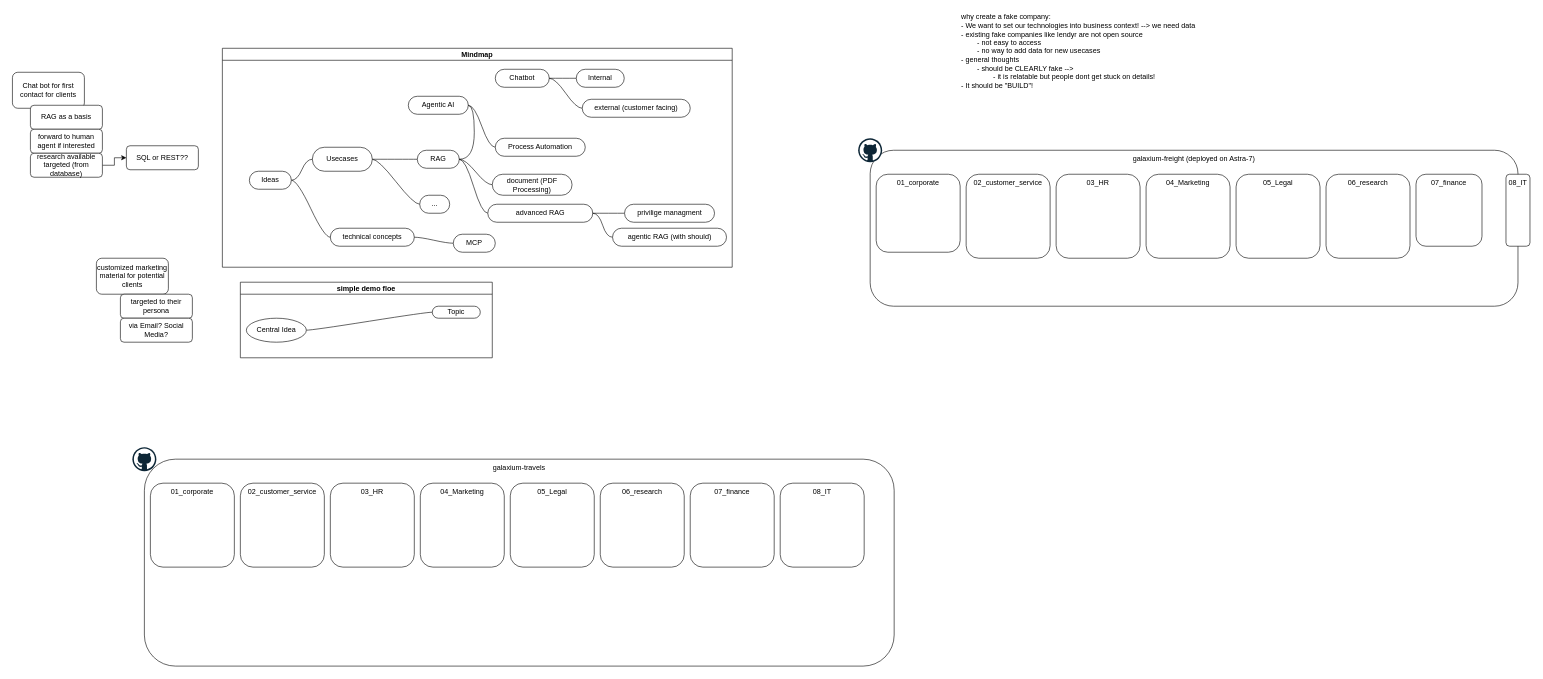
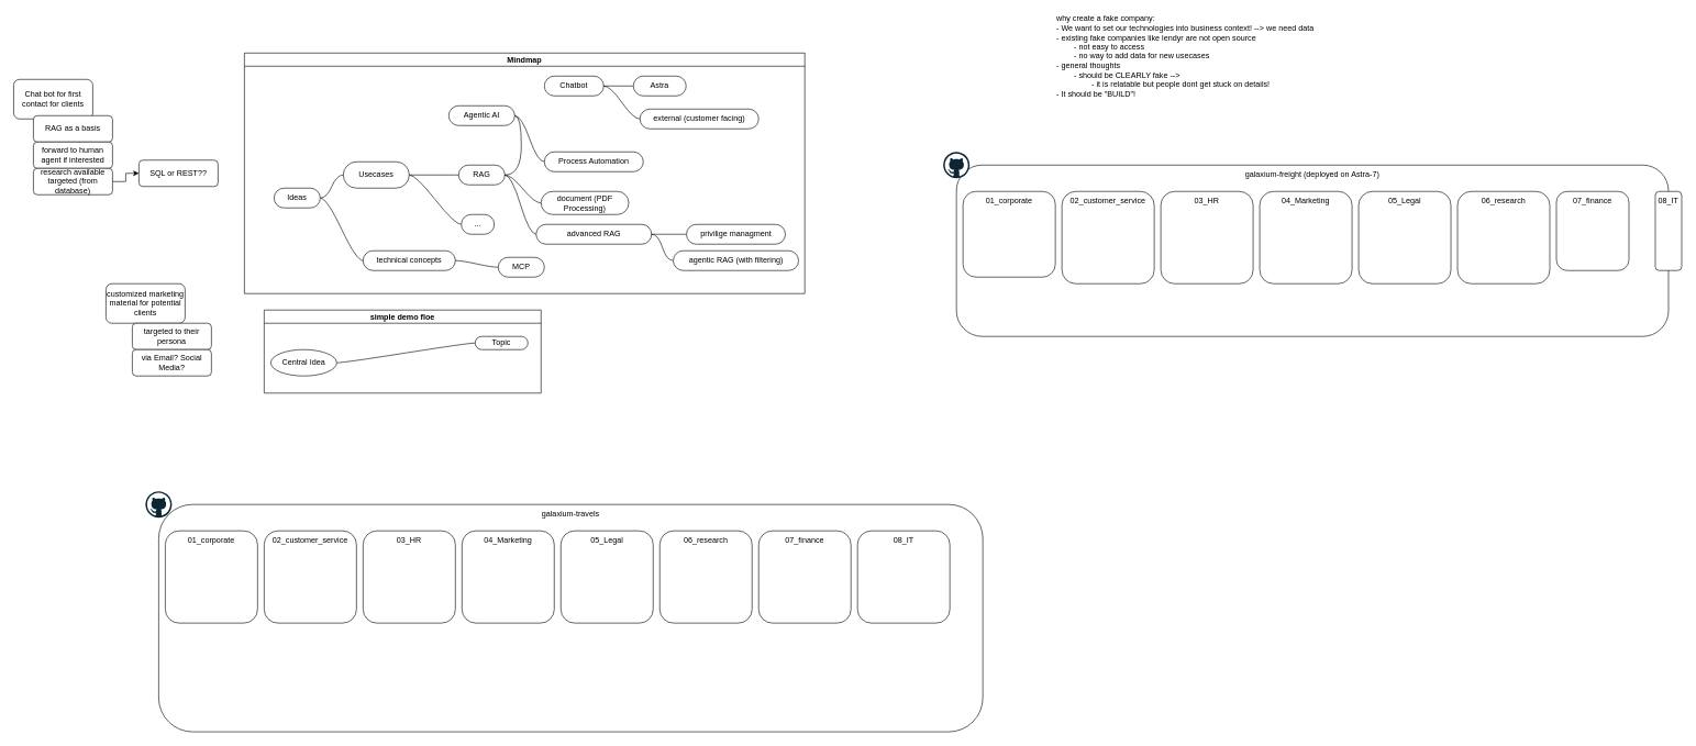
  <mxCell id="0" />
  <mxCell id="1" parent="0" />
  <mxCell id="2" value="galaxium-travels" style="rounded=1;whiteSpace=wrap;html=1;verticalAlign=top;" vertex="1" parent="1"><mxGeometry x="240" y="765" width="1250" height="345" as="geometry" /></mxCell>
  <mxCell id="3" value="" style="dashed=0;outlineConnect=0;html=1;align=center;labelPosition=center;verticalLabelPosition=bottom;verticalAlign=top;shape=mxgraph.weblogos.github" vertex="1" parent="1"><mxGeometry x="220" y="745" width="40" height="40" as="geometry" /></mxCell>
  <mxCell id="4" value="01_corporate" style="rounded=1;whiteSpace=wrap;html=1;verticalAlign=top;" vertex="1" parent="1"><mxGeometry x="250" y="805" width="140" height="140" as="geometry" /></mxCell>
  <mxCell id="5" value="02_customer_service" style="rounded=1;whiteSpace=wrap;html=1;verticalAlign=top;" vertex="1" parent="1"><mxGeometry x="400" y="805" width="140" height="140" as="geometry" /></mxCell>
  <mxCell id="6" value="03_HR" style="rounded=1;whiteSpace=wrap;html=1;verticalAlign=top;" vertex="1" parent="1"><mxGeometry x="550" y="805" width="140" height="140" as="geometry" /></mxCell>
  <mxCell id="7" value="04_Marketing" style="rounded=1;whiteSpace=wrap;html=1;verticalAlign=top;" vertex="1" parent="1"><mxGeometry x="700" y="805" width="140" height="140" as="geometry" /></mxCell>
  <mxCell id="8" value="05_Legal" style="rounded=1;whiteSpace=wrap;html=1;verticalAlign=top;" vertex="1" parent="1"><mxGeometry x="850" y="805" width="140" height="140" as="geometry" /></mxCell>
  <mxCell id="9" value="06_research" style="rounded=1;whiteSpace=wrap;html=1;verticalAlign=top;" vertex="1" parent="1"><mxGeometry x="1000" y="805" width="140" height="140" as="geometry" /></mxCell>
  <mxCell id="10" value="07_finance" style="rounded=1;whiteSpace=wrap;html=1;verticalAlign=top;" vertex="1" parent="1"><mxGeometry x="1150" y="805" width="140" height="140" as="geometry" /></mxCell>
  <mxCell id="11" value="08_IT" style="rounded=1;whiteSpace=wrap;html=1;verticalAlign=top;" vertex="1" parent="1"><mxGeometry x="1300" y="805" width="140" height="140" as="geometry" /></mxCell>
  <mxCell id="12" value="Mindmap" style="swimlane;startSize=20;horizontal=1;containerType=tree;" vertex="1" parent="1"><mxGeometry x="370" y="80" width="850" height="365" as="geometry" /></mxCell>
  <mxCell id="13" value="" style="edgeStyle=entityRelationEdgeStyle;startArrow=none;endArrow=none;segment=10;curved=1;sourcePerimeterSpacing=0;targetPerimeterSpacing=0;rounded=0;" edge="1" parent="12" source="14" target="16"><mxGeometry relative="1" as="geometry" /></mxCell>
  <mxCell id="14" value="Usecases" style="whiteSpace=wrap;html=1;align=center;treeFolding=1;treeMoving=1;newEdgeStyle={&quot;edgeStyle&quot;:&quot;entityRelationEdgeStyle&quot;,&quot;startArrow&quot;:&quot;none&quot;,&quot;endArrow&quot;:&quot;none&quot;,&quot;segment&quot;:10,&quot;curved&quot;:1,&quot;sourcePerimeterSpacing&quot;:0,&quot;targetPerimeterSpacing&quot;:0};rounded=1;arcSize=50;strokeWidth=1;autosize=1;spacing=4;" vertex="1" parent="12"><mxGeometry x="150" y="165" width="100" height="40" as="geometry" /></mxCell>
  <mxCell id="15" value="Agentic AI" style="whiteSpace=wrap;html=1;rounded=1;arcSize=50;align=center;verticalAlign=middle;strokeWidth=1;autosize=1;spacing=4;treeFolding=1;treeMoving=1;newEdgeStyle={&quot;edgeStyle&quot;:&quot;entityRelationEdgeStyle&quot;,&quot;startArrow&quot;:&quot;none&quot;,&quot;endArrow&quot;:&quot;none&quot;,&quot;segment&quot;:10,&quot;curved&quot;:1,&quot;sourcePerimeterSpacing&quot;:0,&quot;targetPerimeterSpacing&quot;:0};" vertex="1" parent="12"><mxGeometry x="310" y="80" width="100" height="30" as="geometry" /></mxCell>
  <mxCell id="16" value="RAG" style="whiteSpace=wrap;html=1;rounded=1;arcSize=50;align=center;verticalAlign=middle;strokeWidth=1;autosize=1;spacing=4;treeFolding=1;treeMoving=1;newEdgeStyle={&quot;edgeStyle&quot;:&quot;entityRelationEdgeStyle&quot;,&quot;startArrow&quot;:&quot;none&quot;,&quot;endArrow&quot;:&quot;none&quot;,&quot;segment&quot;:10,&quot;curved&quot;:1,&quot;sourcePerimeterSpacing&quot;:0,&quot;targetPerimeterSpacing&quot;:0};" vertex="1" parent="12"><mxGeometry x="325" y="170" width="70" height="30" as="geometry" /></mxCell>
  <mxCell id="17" value="" style="edgeStyle=entityRelationEdgeStyle;startArrow=none;endArrow=none;segment=10;curved=1;sourcePerimeterSpacing=0;targetPerimeterSpacing=0;rounded=0;" edge="1" target="16" source="15" parent="12"><mxGeometry relative="1" as="geometry"><mxPoint x="370" y="-220" as="sourcePoint" /></mxGeometry></mxCell>
  <mxCell id="18" value="Chatbot" style="whiteSpace=wrap;html=1;rounded=1;arcSize=50;align=center;verticalAlign=middle;strokeWidth=1;autosize=1;spacing=4;treeFolding=1;treeMoving=1;newEdgeStyle={&quot;edgeStyle&quot;:&quot;entityRelationEdgeStyle&quot;,&quot;startArrow&quot;:&quot;none&quot;,&quot;endArrow&quot;:&quot;none&quot;,&quot;segment&quot;:10,&quot;curved&quot;:1,&quot;sourcePerimeterSpacing&quot;:0,&quot;targetPerimeterSpacing&quot;:0};" vertex="1" parent="12"><mxGeometry x="455" y="35" width="90" height="30" as="geometry" /></mxCell>
  <mxCell id="19" value="" style="edgeStyle=entityRelationEdgeStyle;startArrow=none;endArrow=none;segment=10;curved=1;sourcePerimeterSpacing=0;targetPerimeterSpacing=0;rounded=0;" edge="1" target="20" source="18" parent="12"><mxGeometry relative="1" as="geometry"><mxPoint x="520" y="-270" as="sourcePoint" /></mxGeometry></mxCell>
- <mxCell id="20" value="Internal" style="whiteSpace=wrap;html=1;rounded=1;arcSize=50;align=center;verticalAlign=middle;strokeWidth=1;autosize=1;spacing=4;treeFolding=1;treeMoving=1;newEdgeStyle={&quot;edgeStyle&quot;:&quot;entityRelationEdgeStyle&quot;,&quot;startArrow&quot;:&quot;none&quot;,&quot;endArrow&quot;:&quot;none&quot;,&quot;segment&quot;:10,&quot;curved&quot;:1,&quot;sourcePerimeterSpacing&quot;:0,&quot;targetPerimeterSpacing&quot;:0};" vertex="1" parent="12"><mxGeometry x="590" y="35" width="80" height="30" as="geometry" /></mxCell>
+ <mxCell id="20" value="Astra" style="whiteSpace=wrap;html=1;rounded=1;arcSize=50;align=center;verticalAlign=middle;strokeWidth=1;autosize=1;spacing=4;treeFolding=1;treeMoving=1;newEdgeStyle={&quot;edgeStyle&quot;:&quot;entityRelationEdgeStyle&quot;,&quot;startArrow&quot;:&quot;none&quot;,&quot;endArrow&quot;:&quot;none&quot;,&quot;segment&quot;:10,&quot;curved&quot;:1,&quot;sourcePerimeterSpacing&quot;:0,&quot;targetPerimeterSpacing&quot;:0};" vertex="1" parent="12"><mxGeometry x="590" y="35" width="80" height="30" as="geometry" /></mxCell>
  <mxCell id="21" value="" style="edgeStyle=entityRelationEdgeStyle;startArrow=none;endArrow=none;segment=10;curved=1;sourcePerimeterSpacing=0;targetPerimeterSpacing=0;rounded=0;" edge="1" target="22" source="18" parent="12"><mxGeometry relative="1" as="geometry"><mxPoint x="520" y="-270" as="sourcePoint" /></mxGeometry></mxCell>
  <mxCell id="22" value="external (customer facing)" style="whiteSpace=wrap;html=1;rounded=1;arcSize=50;align=center;verticalAlign=middle;strokeWidth=1;autosize=1;spacing=4;treeFolding=1;treeMoving=1;newEdgeStyle={&quot;edgeStyle&quot;:&quot;entityRelationEdgeStyle&quot;,&quot;startArrow&quot;:&quot;none&quot;,&quot;endArrow&quot;:&quot;none&quot;,&quot;segment&quot;:10,&quot;curved&quot;:1,&quot;sourcePerimeterSpacing&quot;:0,&quot;targetPerimeterSpacing&quot;:0};" vertex="1" parent="12"><mxGeometry x="600" y="85" width="180" height="30" as="geometry" /></mxCell>
  <mxCell id="23" value="" style="edgeStyle=entityRelationEdgeStyle;rounded=0;orthogonalLoop=1;jettySize=auto;html=1;startArrow=none;endArrow=none;segment=10;curved=1;sourcePerimeterSpacing=0;targetPerimeterSpacing=0;" edge="1" source="14" target="24" parent="12"><mxGeometry relative="1" as="geometry" /></mxCell>
  <mxCell id="24" value="..." style="whiteSpace=wrap;html=1;align=center;treeFolding=1;treeMoving=1;newEdgeStyle={&quot;edgeStyle&quot;:&quot;entityRelationEdgeStyle&quot;,&quot;startArrow&quot;:&quot;none&quot;,&quot;endArrow&quot;:&quot;none&quot;,&quot;segment&quot;:10,&quot;curved&quot;:1,&quot;sourcePerimeterSpacing&quot;:0,&quot;targetPerimeterSpacing&quot;:0};rounded=1;arcSize=50;strokeWidth=1;autosize=1;spacing=4;" vertex="1" parent="12"><mxGeometry x="329" y="245" width="50" height="30" as="geometry" /></mxCell>
  <mxCell id="25" value="" style="edgeStyle=entityRelationEdgeStyle;startArrow=none;endArrow=none;segment=10;curved=1;sourcePerimeterSpacing=0;targetPerimeterSpacing=0;rounded=0;" edge="1" target="26" source="15" parent="12"><mxGeometry relative="1" as="geometry"><mxPoint x="360" y="-215" as="sourcePoint" /></mxGeometry></mxCell>
  <mxCell id="26" value="Process Automation" style="whiteSpace=wrap;html=1;rounded=1;arcSize=50;align=center;verticalAlign=middle;strokeWidth=1;autosize=1;spacing=4;treeFolding=1;treeMoving=1;newEdgeStyle={&quot;edgeStyle&quot;:&quot;entityRelationEdgeStyle&quot;,&quot;startArrow&quot;:&quot;none&quot;,&quot;endArrow&quot;:&quot;none&quot;,&quot;segment&quot;:10,&quot;curved&quot;:1,&quot;sourcePerimeterSpacing&quot;:0,&quot;targetPerimeterSpacing&quot;:0};" vertex="1" parent="12"><mxGeometry x="455" y="150" width="150" height="30" as="geometry" /></mxCell>
  <mxCell id="27" value="" style="edgeStyle=entityRelationEdgeStyle;startArrow=none;endArrow=none;segment=10;curved=1;sourcePerimeterSpacing=0;targetPerimeterSpacing=0;rounded=0;" edge="1" target="28" source="16" parent="12"><mxGeometry relative="1" as="geometry"><mxPoint x="360" y="-215" as="sourcePoint" /></mxGeometry></mxCell>
  <mxCell id="28" value="document (PDF Processing)" style="whiteSpace=wrap;html=1;rounded=1;arcSize=50;align=center;verticalAlign=middle;strokeWidth=1;autosize=1;spacing=4;treeFolding=1;treeMoving=1;newEdgeStyle={&quot;edgeStyle&quot;:&quot;entityRelationEdgeStyle&quot;,&quot;startArrow&quot;:&quot;none&quot;,&quot;endArrow&quot;:&quot;none&quot;,&quot;segment&quot;:10,&quot;curved&quot;:1,&quot;sourcePerimeterSpacing&quot;:0,&quot;targetPerimeterSpacing&quot;:0};" vertex="1" parent="12"><mxGeometry x="450" y="210" width="133" height="35" as="geometry" /></mxCell>
  <mxCell id="29" value="" style="edgeStyle=entityRelationEdgeStyle;rounded=0;orthogonalLoop=1;jettySize=auto;html=1;startArrow=none;endArrow=none;segment=10;curved=1;sourcePerimeterSpacing=0;targetPerimeterSpacing=0;" edge="1" source="14" target="32" parent="12"><mxGeometry relative="1" as="geometry" /></mxCell>
  <mxCell id="30" value="technical concepts" style="whiteSpace=wrap;html=1;align=center;treeFolding=1;treeMoving=1;newEdgeStyle={&quot;edgeStyle&quot;:&quot;entityRelationEdgeStyle&quot;,&quot;startArrow&quot;:&quot;none&quot;,&quot;endArrow&quot;:&quot;none&quot;,&quot;segment&quot;:10,&quot;curved&quot;:1,&quot;sourcePerimeterSpacing&quot;:0,&quot;targetPerimeterSpacing&quot;:0};rounded=1;arcSize=50;strokeWidth=1;autosize=1;spacing=4;" vertex="1" parent="12"><mxGeometry x="180" y="300" width="140" height="30" as="geometry" /></mxCell>
  <mxCell id="31" value="" style="edgeStyle=entityRelationEdgeStyle;rounded=0;orthogonalLoop=1;jettySize=auto;html=1;startArrow=none;endArrow=none;segment=10;curved=1;sourcePerimeterSpacing=0;targetPerimeterSpacing=0;" edge="1" target="30" source="32" parent="12"><mxGeometry relative="1" as="geometry"><mxPoint x="340" y="-95" as="sourcePoint" /></mxGeometry></mxCell>
  <mxCell id="32" value="Ideas" style="whiteSpace=wrap;html=1;align=center;treeFolding=1;treeMoving=1;newEdgeStyle={&quot;edgeStyle&quot;:&quot;entityRelationEdgeStyle&quot;,&quot;startArrow&quot;:&quot;none&quot;,&quot;endArrow&quot;:&quot;none&quot;,&quot;segment&quot;:10,&quot;curved&quot;:1,&quot;sourcePerimeterSpacing&quot;:0,&quot;targetPerimeterSpacing&quot;:0};rounded=1;arcSize=50;strokeWidth=1;autosize=1;spacing=4;" vertex="1" parent="12"><mxGeometry x="45" y="205" width="70" height="30" as="geometry" /></mxCell>
  <mxCell id="33" value="" style="edgeStyle=entityRelationEdgeStyle;rounded=0;orthogonalLoop=1;jettySize=auto;html=1;startArrow=none;endArrow=none;segment=10;curved=1;sourcePerimeterSpacing=0;targetPerimeterSpacing=0;" edge="1" target="34" source="30" parent="12"><mxGeometry relative="1" as="geometry"><mxPoint x="320" y="-60" as="sourcePoint" /></mxGeometry></mxCell>
  <mxCell id="34" value="MCP" style="whiteSpace=wrap;html=1;align=center;treeFolding=1;treeMoving=1;newEdgeStyle={&quot;edgeStyle&quot;:&quot;entityRelationEdgeStyle&quot;,&quot;startArrow&quot;:&quot;none&quot;,&quot;endArrow&quot;:&quot;none&quot;,&quot;segment&quot;:10,&quot;curved&quot;:1,&quot;sourcePerimeterSpacing&quot;:0,&quot;targetPerimeterSpacing&quot;:0};rounded=1;arcSize=50;strokeWidth=1;autosize=1;spacing=4;" vertex="1" parent="12"><mxGeometry x="385" y="310" width="70" height="30" as="geometry" /></mxCell>
  <mxCell id="35" value="" style="edgeStyle=entityRelationEdgeStyle;startArrow=none;endArrow=none;segment=10;curved=1;sourcePerimeterSpacing=0;targetPerimeterSpacing=0;rounded=0;" edge="1" target="36" source="16" parent="12"><mxGeometry relative="1" as="geometry"><mxPoint x="460" y="-65" as="sourcePoint" /></mxGeometry></mxCell>
  <mxCell id="36" value="advanced RAG" style="whiteSpace=wrap;html=1;rounded=1;arcSize=50;align=center;verticalAlign=middle;strokeWidth=1;autosize=1;spacing=4;treeFolding=1;treeMoving=1;newEdgeStyle={&quot;edgeStyle&quot;:&quot;entityRelationEdgeStyle&quot;,&quot;startArrow&quot;:&quot;none&quot;,&quot;endArrow&quot;:&quot;none&quot;,&quot;segment&quot;:10,&quot;curved&quot;:1,&quot;sourcePerimeterSpacing&quot;:0,&quot;targetPerimeterSpacing&quot;:0};" vertex="1" parent="12"><mxGeometry x="442.5" y="260" width="175" height="30" as="geometry" /></mxCell>
  <mxCell id="37" value="" style="edgeStyle=entityRelationEdgeStyle;startArrow=none;endArrow=none;segment=10;curved=1;sourcePerimeterSpacing=0;targetPerimeterSpacing=0;rounded=0;" edge="1" target="38" source="36" parent="12"><mxGeometry relative="1" as="geometry"><mxPoint x="605" y="-65" as="sourcePoint" /></mxGeometry></mxCell>
  <mxCell id="38" value="privilige managment" style="whiteSpace=wrap;html=1;rounded=1;arcSize=50;align=center;verticalAlign=middle;strokeWidth=1;autosize=1;spacing=4;treeFolding=1;treeMoving=1;newEdgeStyle={&quot;edgeStyle&quot;:&quot;entityRelationEdgeStyle&quot;,&quot;startArrow&quot;:&quot;none&quot;,&quot;endArrow&quot;:&quot;none&quot;,&quot;segment&quot;:10,&quot;curved&quot;:1,&quot;sourcePerimeterSpacing&quot;:0,&quot;targetPerimeterSpacing&quot;:0};" vertex="1" parent="12"><mxGeometry x="670.5" y="260" width="150" height="30" as="geometry" /></mxCell>
  <mxCell id="39" value="" style="edgeStyle=entityRelationEdgeStyle;startArrow=none;endArrow=none;segment=10;curved=1;sourcePerimeterSpacing=0;targetPerimeterSpacing=0;rounded=0;" edge="1" target="40" source="36" parent="12"><mxGeometry relative="1" as="geometry"><mxPoint x="605" y="-65" as="sourcePoint" /></mxGeometry></mxCell>
- <mxCell id="40" value="agentic RAG (with should&lt;span style=&quot;background-color: transparent; color: light-dark(rgb(0, 0, 0), rgb(255, 255, 255));&quot;&gt;)&lt;/span&gt;" style="whiteSpace=wrap;html=1;rounded=1;arcSize=50;align=center;verticalAlign=middle;strokeWidth=1;autosize=1;spacing=4;treeFolding=1;treeMoving=1;newEdgeStyle={&quot;edgeStyle&quot;:&quot;entityRelationEdgeStyle&quot;,&quot;startArrow&quot;:&quot;none&quot;,&quot;endArrow&quot;:&quot;none&quot;,&quot;segment&quot;:10,&quot;curved&quot;:1,&quot;sourcePerimeterSpacing&quot;:0,&quot;targetPerimeterSpacing&quot;:0};" vertex="1" parent="12"><mxGeometry x="650.5" y="300" width="190" height="30" as="geometry" /></mxCell>
+ <mxCell id="40" value="agentic RAG (with filtering&lt;span style=&quot;background-color: transparent; color: light-dark(rgb(0, 0, 0), rgb(255, 255, 255));&quot;&gt;)&lt;/span&gt;" style="whiteSpace=wrap;html=1;rounded=1;arcSize=50;align=center;verticalAlign=middle;strokeWidth=1;autosize=1;spacing=4;treeFolding=1;treeMoving=1;newEdgeStyle={&quot;edgeStyle&quot;:&quot;entityRelationEdgeStyle&quot;,&quot;startArrow&quot;:&quot;none&quot;,&quot;endArrow&quot;:&quot;none&quot;,&quot;segment&quot;:10,&quot;curved&quot;:1,&quot;sourcePerimeterSpacing&quot;:0,&quot;targetPerimeterSpacing&quot;:0};" vertex="1" parent="12"><mxGeometry x="650.5" y="300" width="190" height="30" as="geometry" /></mxCell>
  <mxCell id="41" value="simple demo floe" style="swimlane;startSize=20;horizontal=1;containerType=tree;" vertex="1" parent="1"><mxGeometry x="400" y="470" width="420" height="126" as="geometry" /></mxCell>
  <mxCell id="42" value="" style="edgeStyle=entityRelationEdgeStyle;startArrow=none;endArrow=none;segment=10;curved=1;sourcePerimeterSpacing=0;targetPerimeterSpacing=0;rounded=0;" edge="1" parent="41" source="43" target="44"><mxGeometry relative="1" as="geometry" /></mxCell>
  <mxCell id="43" value="Central Idea" style="ellipse;whiteSpace=wrap;html=1;align=center;treeFolding=1;treeMoving=1;newEdgeStyle={&quot;edgeStyle&quot;:&quot;entityRelationEdgeStyle&quot;,&quot;startArrow&quot;:&quot;none&quot;,&quot;endArrow&quot;:&quot;none&quot;,&quot;segment&quot;:10,&quot;curved&quot;:1,&quot;sourcePerimeterSpacing&quot;:0,&quot;targetPerimeterSpacing&quot;:0};" vertex="1" parent="41"><mxGeometry x="10" y="60" width="100" height="40" as="geometry" /></mxCell>
  <mxCell id="44" value="Topic" style="whiteSpace=wrap;html=1;rounded=1;arcSize=50;align=center;verticalAlign=middle;strokeWidth=1;autosize=1;spacing=4;treeFolding=1;treeMoving=1;newEdgeStyle={&quot;edgeStyle&quot;:&quot;entityRelationEdgeStyle&quot;,&quot;startArrow&quot;:&quot;none&quot;,&quot;endArrow&quot;:&quot;none&quot;,&quot;segment&quot;:10,&quot;curved&quot;:1,&quot;sourcePerimeterSpacing&quot;:0,&quot;targetPerimeterSpacing&quot;:0};" vertex="1" parent="41"><mxGeometry x="320" y="40" width="80" height="20" as="geometry" /></mxCell>
  <mxCell id="45" value="galaxium-freight (deployed on Astra-7)" style="rounded=1;whiteSpace=wrap;html=1;verticalAlign=top;" vertex="1" parent="1"><mxGeometry x="1450" y="250" width="1080" height="260" as="geometry" /></mxCell>
  <mxCell id="46" value="" style="dashed=0;outlineConnect=0;html=1;align=center;labelPosition=center;verticalLabelPosition=bottom;verticalAlign=top;shape=mxgraph.weblogos.github" vertex="1" parent="1"><mxGeometry x="1430" y="230" width="40" height="40" as="geometry" /></mxCell>
  <mxCell id="47" value="01_corporate" style="rounded=1;whiteSpace=wrap;html=1;verticalAlign=top;" vertex="1" parent="1"><mxGeometry x="1460" y="290" width="140" height="130" as="geometry" /></mxCell>
  <mxCell id="48" value="02_customer_service" style="rounded=1;whiteSpace=wrap;html=1;verticalAlign=top;" vertex="1" parent="1"><mxGeometry x="1610" y="290" width="140" height="140" as="geometry" /></mxCell>
  <mxCell id="49" value="03_HR" style="rounded=1;whiteSpace=wrap;html=1;verticalAlign=top;" vertex="1" parent="1"><mxGeometry x="1760" y="290" width="140" height="140" as="geometry" /></mxCell>
  <mxCell id="50" value="04_Marketing" style="rounded=1;whiteSpace=wrap;html=1;verticalAlign=top;" vertex="1" parent="1"><mxGeometry x="1910" y="290" width="140" height="140" as="geometry" /></mxCell>
  <mxCell id="51" value="05_Legal" style="rounded=1;whiteSpace=wrap;html=1;verticalAlign=top;" vertex="1" parent="1"><mxGeometry x="2060" y="290" width="140" height="140" as="geometry" /></mxCell>
  <mxCell id="52" value="06_research" style="rounded=1;whiteSpace=wrap;html=1;verticalAlign=top;" vertex="1" parent="1"><mxGeometry x="2210" y="290" width="140" height="140" as="geometry" /></mxCell>
  <mxCell id="53" value="07_finance" style="rounded=1;whiteSpace=wrap;html=1;verticalAlign=top;" vertex="1" parent="1"><mxGeometry x="2360" y="290" width="110" height="120" as="geometry" /></mxCell>
  <mxCell id="54" value="08_IT" style="rounded=1;whiteSpace=wrap;html=1;verticalAlign=top;" vertex="1" parent="1"><mxGeometry x="2510" y="290" width="40" height="120" as="geometry" /></mxCell>
  <mxCell id="55" value="why create a fake company:&lt;div&gt;- We want to set our technologies into business context! --&amp;gt; we need data&lt;/div&gt;&lt;div&gt;- existing fake companies like lendyr are not open source&lt;/div&gt;&lt;div&gt;&lt;span style=&quot;white-space: pre;&quot;&gt;&#09;&lt;/span&gt;- not easy to access&amp;nbsp;&lt;br&gt;&lt;/div&gt;&lt;div&gt;&lt;span style=&quot;white-space: pre;&quot;&gt;&#09;&lt;/span&gt;- no way to add data for new usecases&lt;br&gt;&lt;/div&gt;&lt;div&gt;- general thoughts&lt;/div&gt;&lt;div&gt;&lt;span style=&quot;white-space: pre;&quot;&gt;&#09;&lt;/span&gt;- should be CLEARLY fake --&amp;gt;&amp;nbsp;&lt;/div&gt;&lt;div&gt;&lt;span style=&quot;white-space: pre;&quot;&gt;&#09;&lt;/span&gt;&lt;span style=&quot;white-space: pre;&quot;&gt;&#09;&lt;/span&gt;- it is relatable but people dont get stuck on details!&lt;br&gt;&lt;/div&gt;&lt;div&gt;- It should be &quot;BUILD&quot;!&lt;/div&gt;" style="text;html=1;align=left;verticalAlign=middle;whiteSpace=wrap;rounded=0;" vertex="1" parent="1"><mxGeometry x="1600" y="20" width="406" height="130" as="geometry" /></mxCell>
  <mxCell id="56" value="Chat bot for first contact for clients" style="rounded=1;whiteSpace=wrap;html=1;" vertex="1" parent="1"><mxGeometry x="20" y="120" width="120" height="60" as="geometry" /></mxCell>
  <mxCell id="57" value="RAG as a basis" style="rounded=1;whiteSpace=wrap;html=1;" vertex="1" parent="1"><mxGeometry x="50" y="175" width="120" height="40" as="geometry" /></mxCell>
  <mxCell id="58" value="forward to human agent if interested" style="rounded=1;whiteSpace=wrap;html=1;" vertex="1" parent="1"><mxGeometry x="50" y="215" width="120" height="40" as="geometry" /></mxCell>
  <mxCell id="59" value="customized marketing material for potential clients" style="rounded=1;whiteSpace=wrap;html=1;" vertex="1" parent="1"><mxGeometry x="160" y="430" width="120" height="60" as="geometry" /></mxCell>
  <mxCell id="60" value="targeted to their persona" style="rounded=1;whiteSpace=wrap;html=1;" vertex="1" parent="1"><mxGeometry x="200" y="490" width="120" height="40" as="geometry" /></mxCell>
  <mxCell id="61" value="via Email? Social Media?" style="rounded=1;whiteSpace=wrap;html=1;" vertex="1" parent="1"><mxGeometry x="200" y="530" width="120" height="40" as="geometry" /></mxCell>
  <mxCell id="62" style="edgeStyle=orthogonalEdgeStyle;rounded=0;orthogonalLoop=1;jettySize=auto;html=1;" edge="1" parent="1" source="63" target="64"><mxGeometry relative="1" as="geometry" /></mxCell>
  <mxCell id="63" value="research available targeted (from database)" style="rounded=1;whiteSpace=wrap;html=1;" vertex="1" parent="1"><mxGeometry x="50" y="255" width="120" height="40" as="geometry" /></mxCell>
  <mxCell id="64" value="SQL or REST??" style="rounded=1;whiteSpace=wrap;html=1;" vertex="1" parent="1"><mxGeometry x="210" y="242.5" width="120" height="40" as="geometry" /></mxCell>
